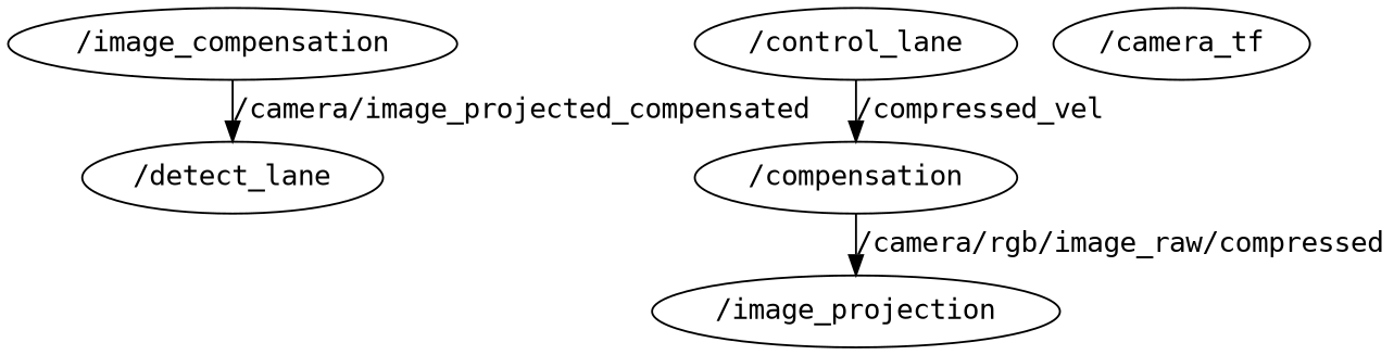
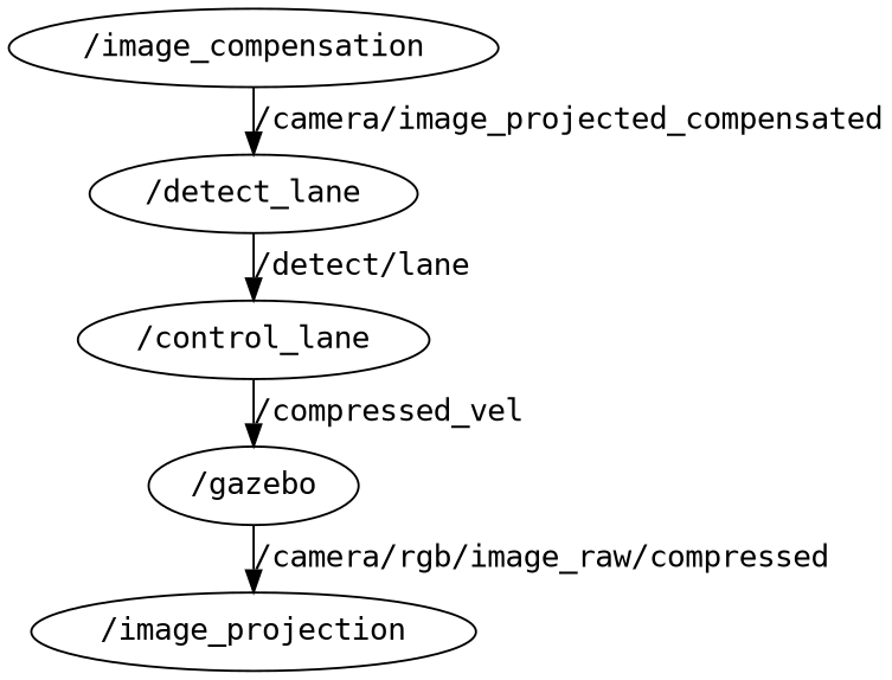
  digraph {
    compound=True
    fontname="DejaVu Sans Mono"
    rank=same
    rankdir=TB
    ranksep=0.2
    node [fontname="DejaVu Sans Mono" shape=ellipse]
    edge [fontname="DejaVu Sans Mono" penwidth=1]
    n1 [height=0.5 label="/image_compensation" width=2.4734]
    n2 [height=0.5 label="/detect_lane" width=1.4804]
    n3 [height=0.5 label="/control_lane" width=1.5887]
-   n4 [height=0.5 label="/compensation" width=1.0652]
-   n5 [height=0.5 label="/camera_tf" width=1.354]
+   n4 [height=0.5 label="/gazebo" width=1.0652]
    n6 [height=0.5 label="/image_projection" width=2.0943]
    n1 -> n2 [label="/camera/image_projected_compensated"]
+   n2 -> n3 [label="/detect/lane"]
    n3 -> n4 [label="/compressed_vel"]
    n4 -> n6 [label="/camera/rgb/image_raw/compressed"]
  }
